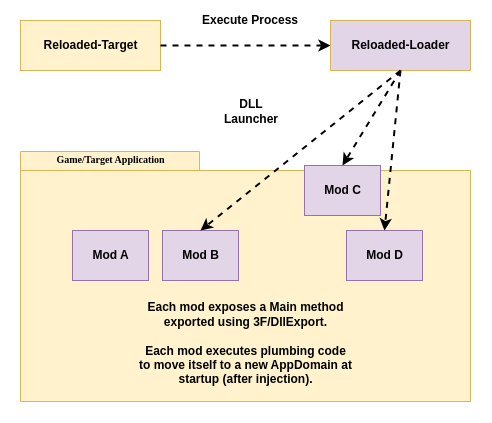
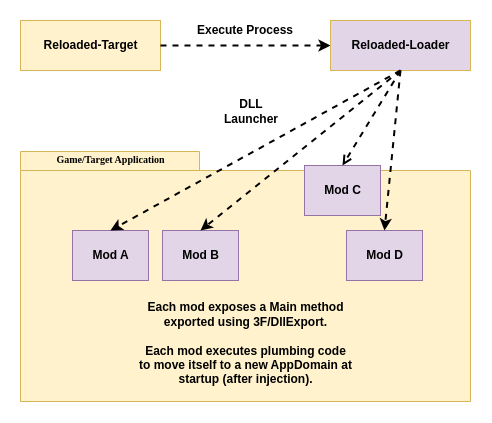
  <mxCell id="0" />
  <mxCell id="1" parent="0" />
  <mxCell id="2" value="&lt;span&gt;Reloaded-Target&lt;/span&gt;" style="html=1;align=center;fillColor=#fff2cc;strokeColor=#d6b656;fontStyle=1" parent="1" vertex="1"><mxGeometry x="20" y="20" width="140" height="50" as="geometry" /></mxCell>
  <mxCell id="3" value="DLL Launcher" style="text;html=1;strokeColor=none;fillColor=none;align=center;verticalAlign=middle;whiteSpace=wrap;rounded=0;fontStyle=1" parent="1" vertex="1"><mxGeometry x="210" y="100.5" width="82" height="20" as="geometry" /></mxCell>
  <mxCell id="4" style="rounded=0;orthogonalLoop=1;jettySize=auto;html=1;exitX=1;exitY=0.5;exitDx=0;exitDy=0;entryX=0;entryY=0.5;entryDx=0;entryDy=0;dashed=1;strokeWidth=2;" parent="1" source="2" target="5" edge="1"><mxGeometry relative="1" as="geometry"><mxPoint x="179" y="55" as="sourcePoint" /><mxPoint x="334" y="185" as="targetPoint" /></mxGeometry></mxCell>
  <mxCell id="5" value="&lt;span&gt;Reloaded-Loader&lt;/span&gt;" style="html=1;align=center;fillColor=#e1d5e7;strokeColor=#d6b656;fontStyle=1;" parent="1" vertex="1"><mxGeometry x="330" y="20" width="140" height="50" as="geometry" /></mxCell>
- <mxCell id="6" value="Execute Process" style="text;html=1;strokeColor=none;fillColor=none;align=center;verticalAlign=middle;whiteSpace=wrap;rounded=0;fontStyle=1" parent="1" vertex="1"><mxGeometry x="197" y="10" width="106" height="20" as="geometry" /></mxCell>
+ <mxCell id="6" value="Execute Process" style="text;html=1;strokeColor=none;fillColor=none;align=center;verticalAlign=middle;whiteSpace=wrap;rounded=0;fontStyle=1" parent="1" vertex="1"><mxGeometry x="192" y="20" width="106" height="20" as="geometry" /></mxCell>
  <mxCell id="7" value="" style="group" vertex="1" connectable="0" parent="1"><mxGeometry x="20" y="151" width="450" height="250" as="geometry" /></mxCell>
  <mxCell id="8" value="" style="shape=folder;fontStyle=1;spacingTop=10;tabWidth=179;tabHeight=19;tabPosition=left;html=1;rounded=0;shadow=0;comic=0;labelBackgroundColor=none;strokeColor=#d6b656;strokeWidth=1;fillColor=#fff2cc;fontFamily=Verdana;fontSize=10;align=center;" parent="7" vertex="1"><mxGeometry width="450" height="250" as="geometry" /></mxCell>
  <mxCell id="9" value="Game/Target Application" style="text;html=1;align=center;verticalAlign=top;spacingTop=-4;fontSize=10;fontFamily=Verdana;fontColor=#000000;fontStyle=1" parent="7" vertex="1"><mxGeometry width="180" height="20" as="geometry" /></mxCell>
  <mxCell id="10" value="&lt;span&gt;Mod A&lt;/span&gt;" style="html=1;align=center;fillColor=#e1d5e7;strokeColor=#9673a6;fontStyle=1" parent="7" vertex="1"><mxGeometry x="52" y="79" width="76" height="50" as="geometry" /></mxCell>
  <mxCell id="11" value="&lt;span&gt;Mod B&lt;/span&gt;" style="html=1;align=center;fillColor=#e1d5e7;strokeColor=#9673a6;fontStyle=1" parent="7" vertex="1"><mxGeometry x="142" y="79" width="76" height="50" as="geometry" /></mxCell>
  <mxCell id="12" value="&lt;span&gt;Mod C&lt;/span&gt;" style="html=1;align=center;fillColor=#e1d5e7;strokeColor=#9673a6;fontStyle=1" parent="7" vertex="1"><mxGeometry x="284" y="14" width="76" height="50" as="geometry" /></mxCell>
  <mxCell id="13" value="&lt;span&gt;Mod D&lt;/span&gt;" style="html=1;align=center;fillColor=#e1d5e7;strokeColor=#9673a6;fontStyle=1" parent="7" vertex="1"><mxGeometry x="326" y="79" width="76" height="50" as="geometry" /></mxCell>
  <mxCell id="14" value="Each mod exposes a Main method exported using 3F/DllExport.&lt;br&gt;&lt;br&gt;Each mod executes plumbing code to move itself to a new AppDomain at startup (after injection).&lt;br&gt;" style="text;html=1;strokeColor=none;fillColor=none;align=center;verticalAlign=middle;whiteSpace=wrap;rounded=0;fontStyle=1" parent="7" vertex="1"><mxGeometry x="118" y="141" width="215" height="101" as="geometry" /></mxCell>
+ <mxCell id="15" style="rounded=0;orthogonalLoop=1;jettySize=auto;html=1;exitX=0.5;exitY=1;exitDx=0;exitDy=0;entryX=0.5;entryY=0;entryDx=0;entryDy=0;dashed=1;strokeWidth=2;" parent="1" source="5" target="10" edge="1"><mxGeometry relative="1" as="geometry"><mxPoint x="245" y="200" as="targetPoint" /></mxGeometry></mxCell>
  <mxCell id="16" style="rounded=0;orthogonalLoop=1;jettySize=auto;html=1;exitX=0.5;exitY=1;exitDx=0;exitDy=0;entryX=0.5;entryY=0;entryDx=0;entryDy=0;dashed=1;strokeWidth=2;" parent="1" source="5" target="11" edge="1"><mxGeometry relative="1" as="geometry"><mxPoint x="410" y="80" as="sourcePoint" /><mxPoint x="120" y="240" as="targetPoint" /></mxGeometry></mxCell>
- <mxCell id="17" style="rounded=0;orthogonalLoop=1;jettySize=auto;html=1;exitX=0.5;exitY=1;exitDx=0;exitDy=0;entryX=0.5;entryY=0;entryDx=0;entryDy=0;dashed=1;strokeWidth=2;" parent="1" source="5" target="12" edge="1"><mxGeometry relative="1" as="geometry"><mxPoint x="410" y="80" as="sourcePoint" /><mxPoint x="210" y="240" as="targetPoint" /></mxGeometry></mxCell>
+ <mxCell id="17" style="rounded=0;orthogonalLoop=1;jettySize=auto;html=1;exitX=0.5;exitY=1;exitDx=0;exitDy=0;entryX=0.5;entryY=0;entryDx=0;entryDy=0;dashed=1;strokeWidth=2;endArrow=open;" parent="1" source="5" target="12" edge="1"><mxGeometry relative="1" as="geometry"><mxPoint x="410" y="80" as="sourcePoint" /><mxPoint x="210" y="240" as="targetPoint" /></mxGeometry></mxCell>
  <mxCell id="18" style="rounded=0;orthogonalLoop=1;jettySize=auto;html=1;exitX=0.5;exitY=1;exitDx=0;exitDy=0;entryX=0.5;entryY=0;entryDx=0;entryDy=0;dashed=1;strokeWidth=2;" parent="1" source="5" target="13" edge="1"><mxGeometry relative="1" as="geometry"><mxPoint x="410" y="80" as="sourcePoint" /><mxPoint x="302" y="240" as="targetPoint" /></mxGeometry></mxCell>
